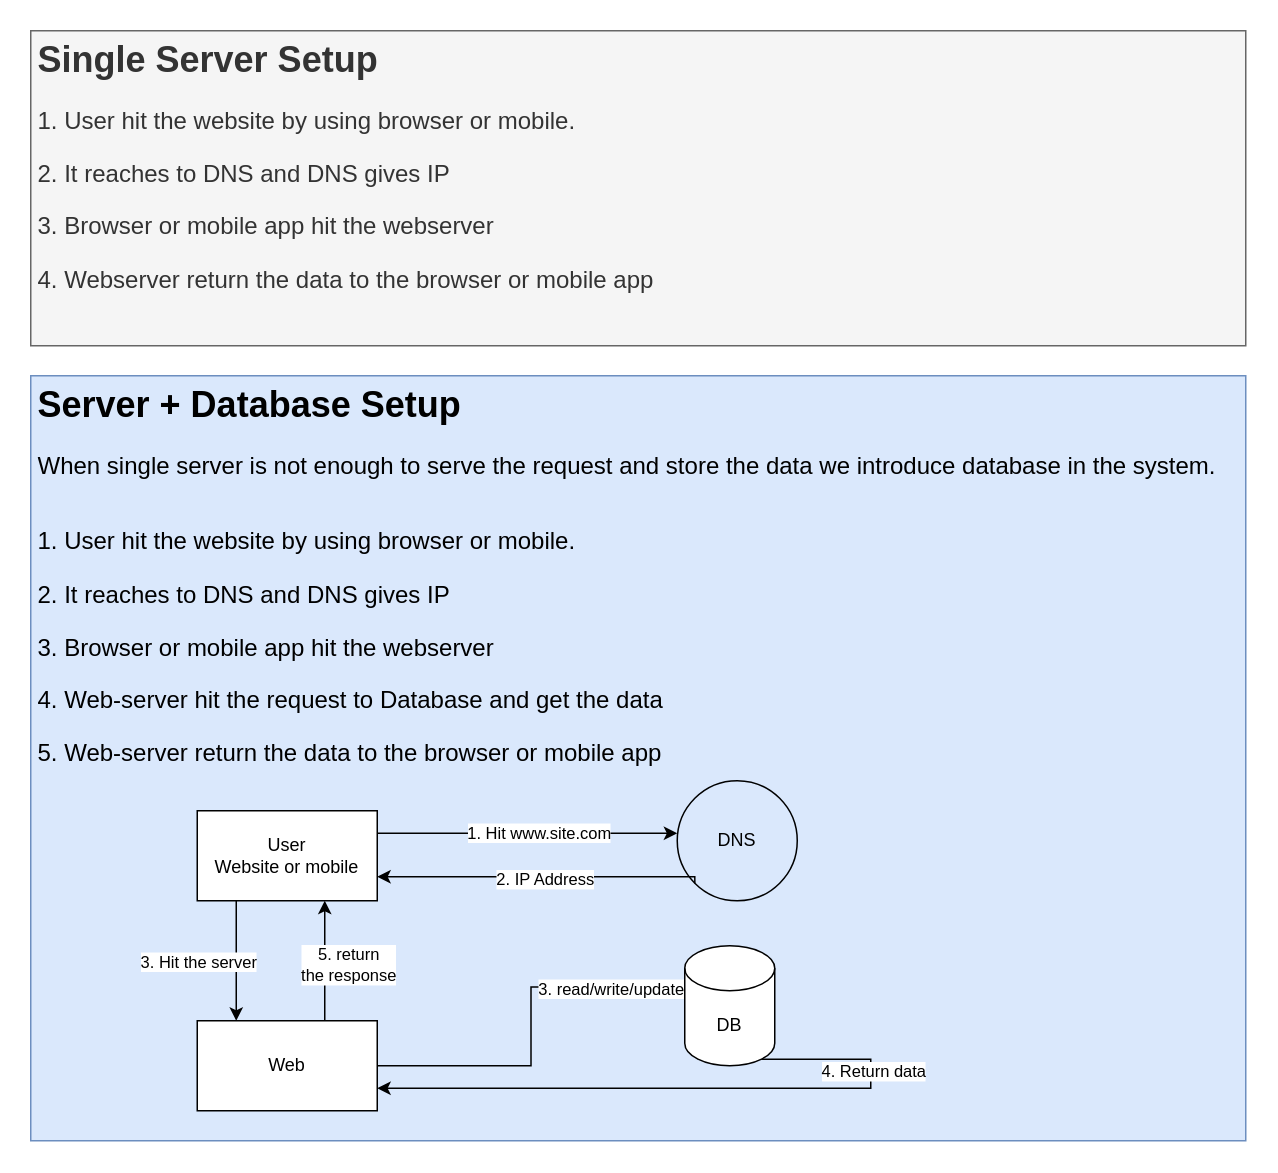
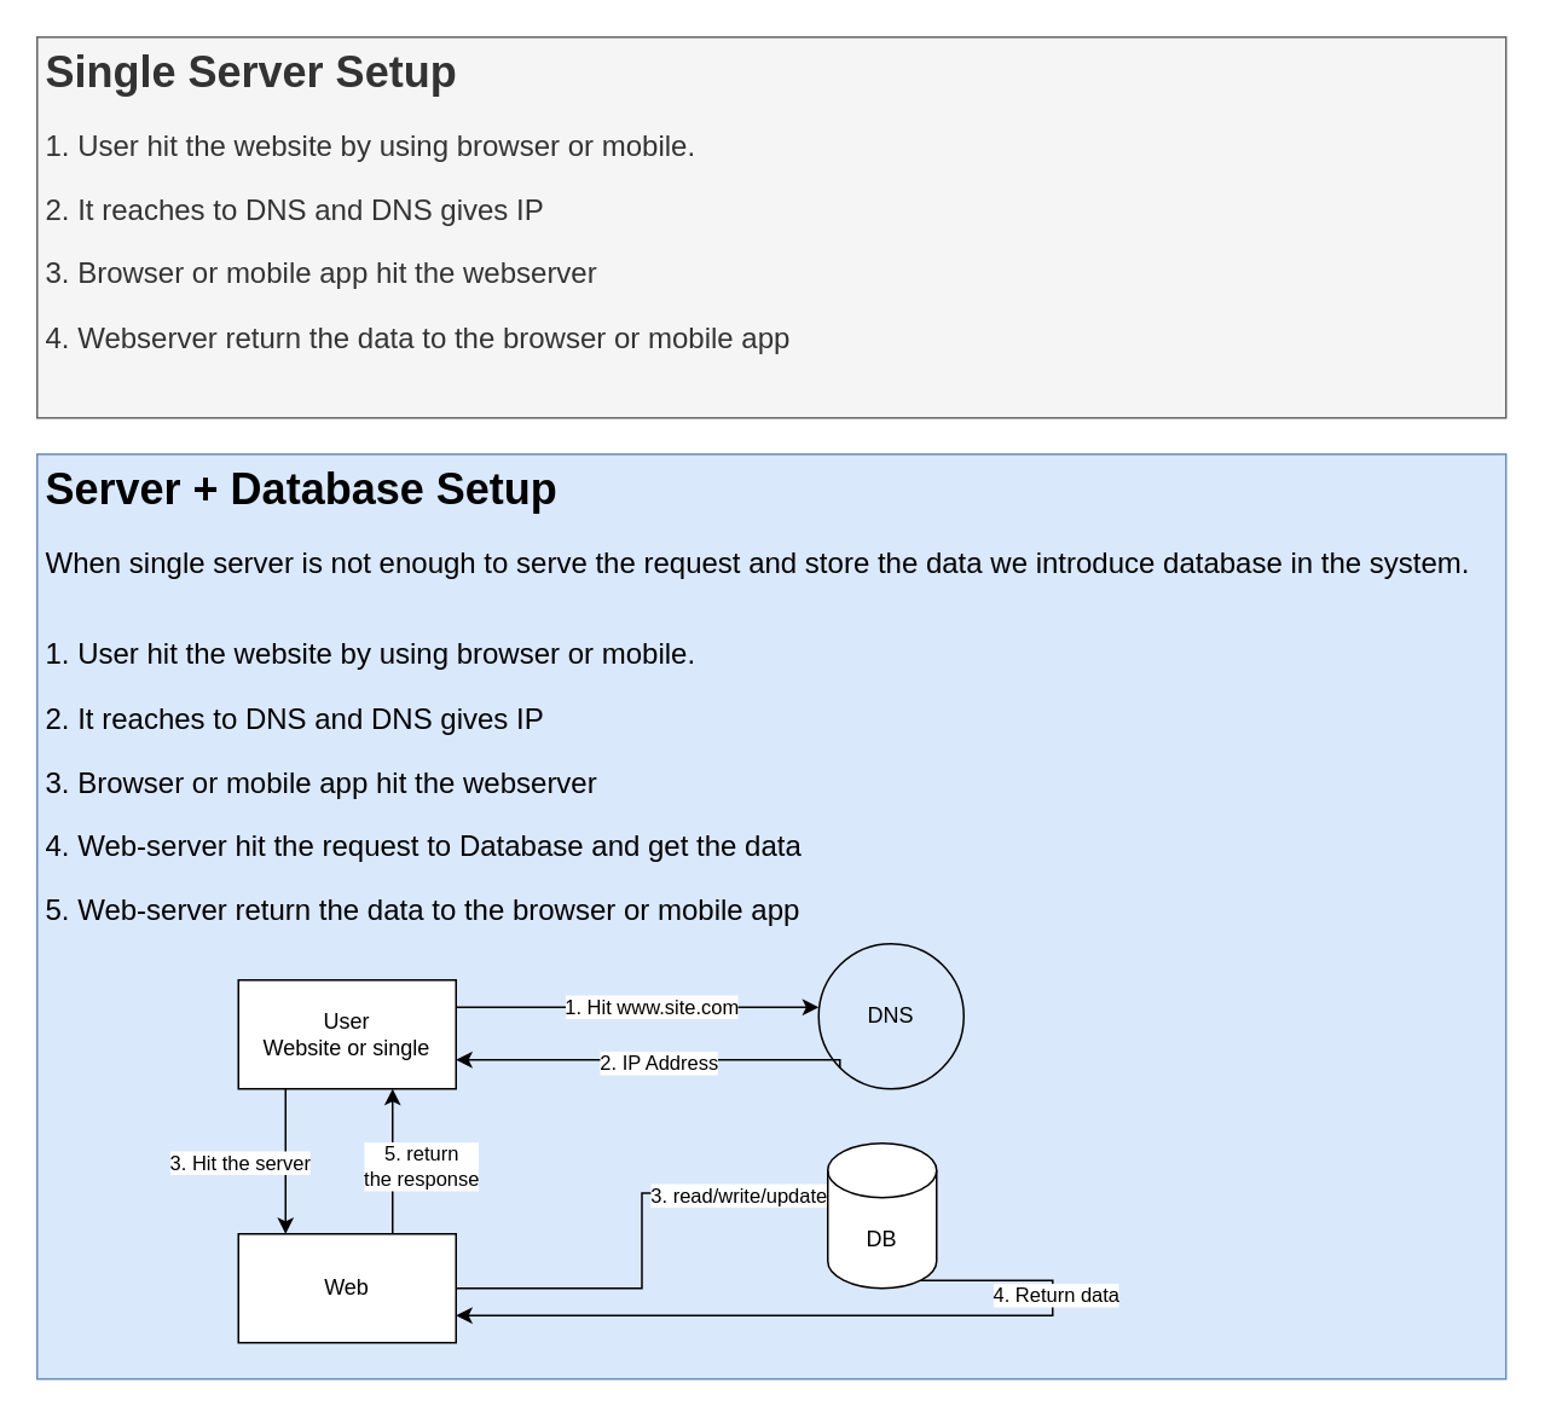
  <mxCell id="0" />
  <mxCell id="1" parent="0" />
  <mxCell id="2" value="&lt;h1&gt;Single Server Setup&lt;/h1&gt;&lt;p style=&quot;&quot;&gt;&lt;font style=&quot;font-size: 16px;&quot;&gt;1. User hit the website by using browser or mobile.&amp;nbsp;&lt;/font&gt;&lt;/p&gt;&lt;p style=&quot;font-size: 16px;&quot;&gt;&lt;font style=&quot;font-size: 16px;&quot;&gt;2. It reaches to DNS and DNS gives IP&lt;/font&gt;&lt;/p&gt;&lt;p style=&quot;font-size: 16px;&quot;&gt;&lt;font style=&quot;font-size: 16px;&quot;&gt;3. Browser or mobile app hit the webserver&lt;/font&gt;&lt;/p&gt;&lt;p style=&quot;font-size: 16px;&quot;&gt;&lt;font style=&quot;font-size: 16px;&quot;&gt;4. Webserver return the data to the browser or mobile app&lt;/font&gt;&lt;/p&gt;" style="text;html=1;spacing=5;spacingTop=-20;whiteSpace=wrap;overflow=hidden;rounded=0;fillColor=#f5f5f5;fontColor=#333333;strokeColor=#666666;" vertex="1" parent="1"><mxGeometry x="20" y="20" width="810" height="210" as="geometry" /></mxCell>
  <mxCell id="3" value="&lt;h1&gt;Server + Database Setup&lt;br&gt;&lt;/h1&gt;&lt;div style=&quot;font-size: 16px;&quot;&gt;When single server is not enough to serve the request and store the data we introduce database in the system.&lt;/div&gt;&lt;div style=&quot;font-size: 16px;&quot;&gt;&lt;br&gt;&lt;/div&gt;&lt;p style=&quot;&quot;&gt;&lt;font style=&quot;font-size: 16px;&quot;&gt;1. User hit the website by using browser or mobile.&amp;nbsp;&lt;/font&gt;&lt;/p&gt;&lt;p style=&quot;font-size: 16px;&quot;&gt;&lt;font style=&quot;font-size: 16px;&quot;&gt;2. It reaches to DNS and DNS gives IP&lt;/font&gt;&lt;/p&gt;&lt;p style=&quot;font-size: 16px;&quot;&gt;&lt;font style=&quot;font-size: 16px;&quot;&gt;3. Browser or mobile app hit the webserver&lt;/font&gt;&lt;/p&gt;&lt;p style=&quot;font-size: 16px;&quot;&gt;&lt;font style=&quot;font-size: 16px;&quot;&gt;4. Web-server hit the request to Database and get the data&amp;nbsp;&lt;/font&gt;&lt;/p&gt;&lt;p style=&quot;font-size: 16px;&quot;&gt;&lt;font style=&quot;font-size: 16px;&quot;&gt;5. Web-server return the data to the browser or mobile app&lt;/font&gt;&lt;/p&gt;" style="text;html=1;spacing=5;spacingTop=-20;whiteSpace=wrap;overflow=hidden;rounded=0;fillColor=#dae8fc;strokeColor=#6c8ebf;" vertex="1" parent="1"><mxGeometry x="20" y="250" width="810" height="510" as="geometry" /></mxCell>
  <mxCell id="4" style="edgeStyle=orthogonalEdgeStyle;rounded=0;orthogonalLoop=1;jettySize=auto;html=1;" edge="1" parent="1"><mxGeometry relative="1" as="geometry"><mxPoint x="157" y="600" as="sourcePoint" /><mxPoint x="157" y="680" as="targetPoint" /></mxGeometry></mxCell>
  <mxCell id="5" value="3. Hit the server" style="edgeLabel;html=1;align=center;verticalAlign=middle;resizable=0;points=[];" vertex="1" connectable="0" parent="4"><mxGeometry relative="1" as="geometry"><mxPoint x="-26" as="offset" /></mxGeometry></mxCell>
- <mxCell id="6" value="User&lt;br&gt;Website or mobile" style="rounded=0;whiteSpace=wrap;html=1;" vertex="1" parent="1"><mxGeometry x="131" y="540" width="120" height="60" as="geometry" /></mxCell>
+ <mxCell id="6" value="User&lt;br&gt;Website or single" style="rounded=0;whiteSpace=wrap;html=1;" vertex="1" parent="1"><mxGeometry x="131" y="540" width="120" height="60" as="geometry" /></mxCell>
  <mxCell id="7" value="DNS" style="ellipse;whiteSpace=wrap;html=1;aspect=fixed;fillColor=#dae8fc;" vertex="1" parent="1"><mxGeometry x="451" y="520" width="80" height="80" as="geometry" /></mxCell>
  <mxCell id="8" style="edgeStyle=orthogonalEdgeStyle;rounded=0;orthogonalLoop=1;jettySize=auto;html=1;" edge="1" parent="1"><mxGeometry relative="1" as="geometry"><mxPoint x="251" y="555" as="sourcePoint" /><mxPoint x="451" y="555" as="targetPoint" /></mxGeometry></mxCell>
  <mxCell id="9" value="1. Hit www.site.com" style="edgeLabel;html=1;align=center;verticalAlign=middle;resizable=0;points=[];" vertex="1" connectable="0" parent="8"><mxGeometry x="0.07" y="1" relative="1" as="geometry"><mxPoint as="offset" /></mxGeometry></mxCell>
  <mxCell id="10" style="edgeStyle=orthogonalEdgeStyle;rounded=0;orthogonalLoop=1;jettySize=auto;html=1;exitX=0;exitY=1;exitDx=0;exitDy=0;" edge="1" parent="1" source="7"><mxGeometry relative="1" as="geometry"><mxPoint x="452.27" y="584" as="sourcePoint" /><mxPoint x="251" y="584" as="targetPoint" /><Array as="points"><mxPoint x="463" y="584" /></Array></mxGeometry></mxCell>
  <mxCell id="11" value="2. IP Address" style="edgeLabel;html=1;align=center;verticalAlign=middle;resizable=0;points=[];" vertex="1" connectable="0" parent="10"><mxGeometry x="-0.037" y="1" relative="1" as="geometry"><mxPoint as="offset" /></mxGeometry></mxCell>
  <mxCell id="12" style="edgeStyle=orthogonalEdgeStyle;rounded=0;orthogonalLoop=1;jettySize=auto;html=1;entryX=0.5;entryY=1;entryDx=0;entryDy=0;" edge="1" parent="1"><mxGeometry relative="1" as="geometry"><mxPoint x="216" y="680" as="sourcePoint" /><mxPoint x="216" y="600" as="targetPoint" /></mxGeometry></mxCell>
  <mxCell id="13" value="5. return&lt;br&gt;the response" style="edgeLabel;html=1;align=center;verticalAlign=middle;resizable=0;points=[];" vertex="1" connectable="0" parent="12"><mxGeometry x="-0.05" relative="1" as="geometry"><mxPoint x="15" as="offset" /></mxGeometry></mxCell>
  <mxCell id="14" value="Web" style="rounded=0;whiteSpace=wrap;html=1;" vertex="1" parent="1"><mxGeometry x="131" y="680" width="120" height="60" as="geometry" /></mxCell>
  <mxCell id="15" style="edgeStyle=orthogonalEdgeStyle;rounded=0;orthogonalLoop=1;jettySize=auto;html=1;exitX=0.145;exitY=1;exitDx=0;exitDy=-4.35;exitPerimeter=0;entryX=1;entryY=0.75;entryDx=0;entryDy=0;" edge="1" parent="1" source="17" target="14"><mxGeometry relative="1" as="geometry"><Array as="points"><mxPoint x="580" y="725" /></Array></mxGeometry></mxCell>
  <mxCell id="16" value="4. Return data" style="edgeLabel;html=1;align=center;verticalAlign=middle;resizable=0;points=[];" vertex="1" connectable="0" parent="15"><mxGeometry x="-0.471" y="1" relative="1" as="geometry"><mxPoint as="offset" /></mxGeometry></mxCell>
  <mxCell id="17" value="DB" style="shape=cylinder3;whiteSpace=wrap;html=1;boundedLbl=1;backgroundOutline=1;size=15;" vertex="1" parent="1"><mxGeometry x="456" y="630" width="60" height="80" as="geometry" /></mxCell>
  <mxCell id="18" style="edgeStyle=orthogonalEdgeStyle;rounded=0;orthogonalLoop=1;jettySize=auto;html=1;entryX=0;entryY=0;entryDx=0;entryDy=27.5;entryPerimeter=0;" edge="1" parent="1" source="14" target="17"><mxGeometry relative="1" as="geometry" /></mxCell>
  <mxCell id="19" value="3. read/write/update" style="edgeLabel;html=1;align=center;verticalAlign=middle;resizable=0;points=[];" vertex="1" connectable="0" parent="18"><mxGeometry x="0.604" relative="1" as="geometry"><mxPoint x="1" y="1" as="offset" /></mxGeometry></mxCell>
